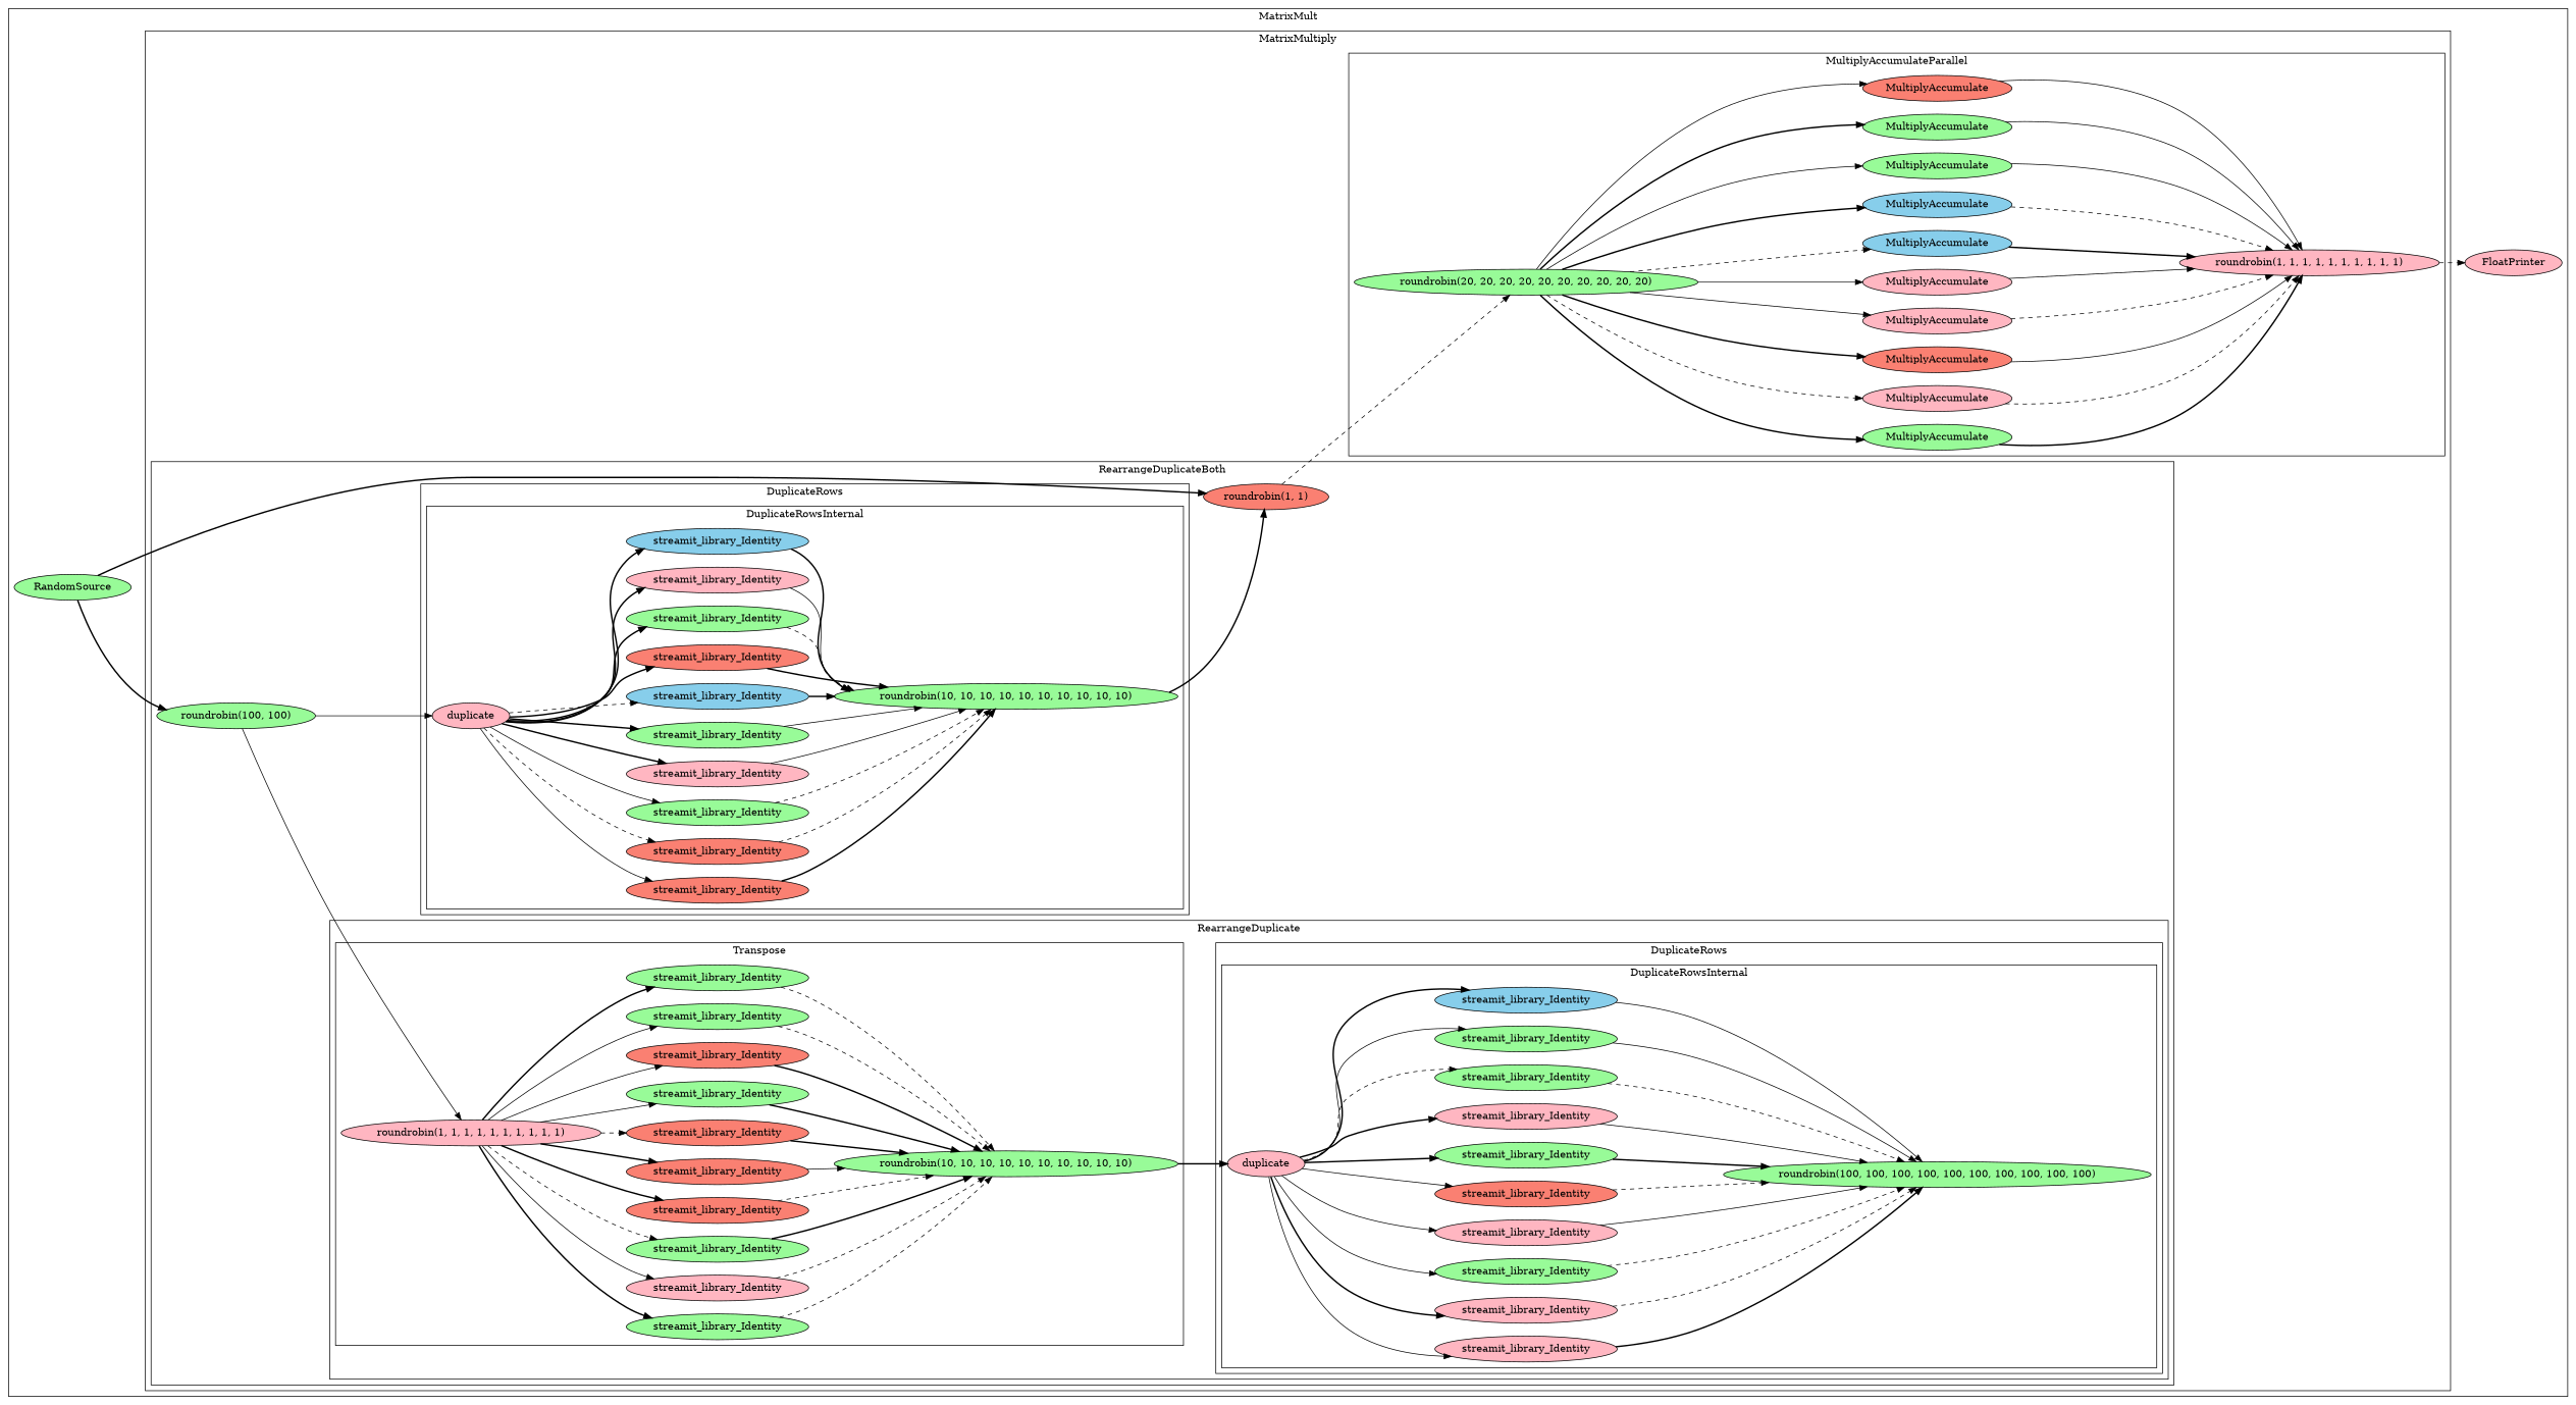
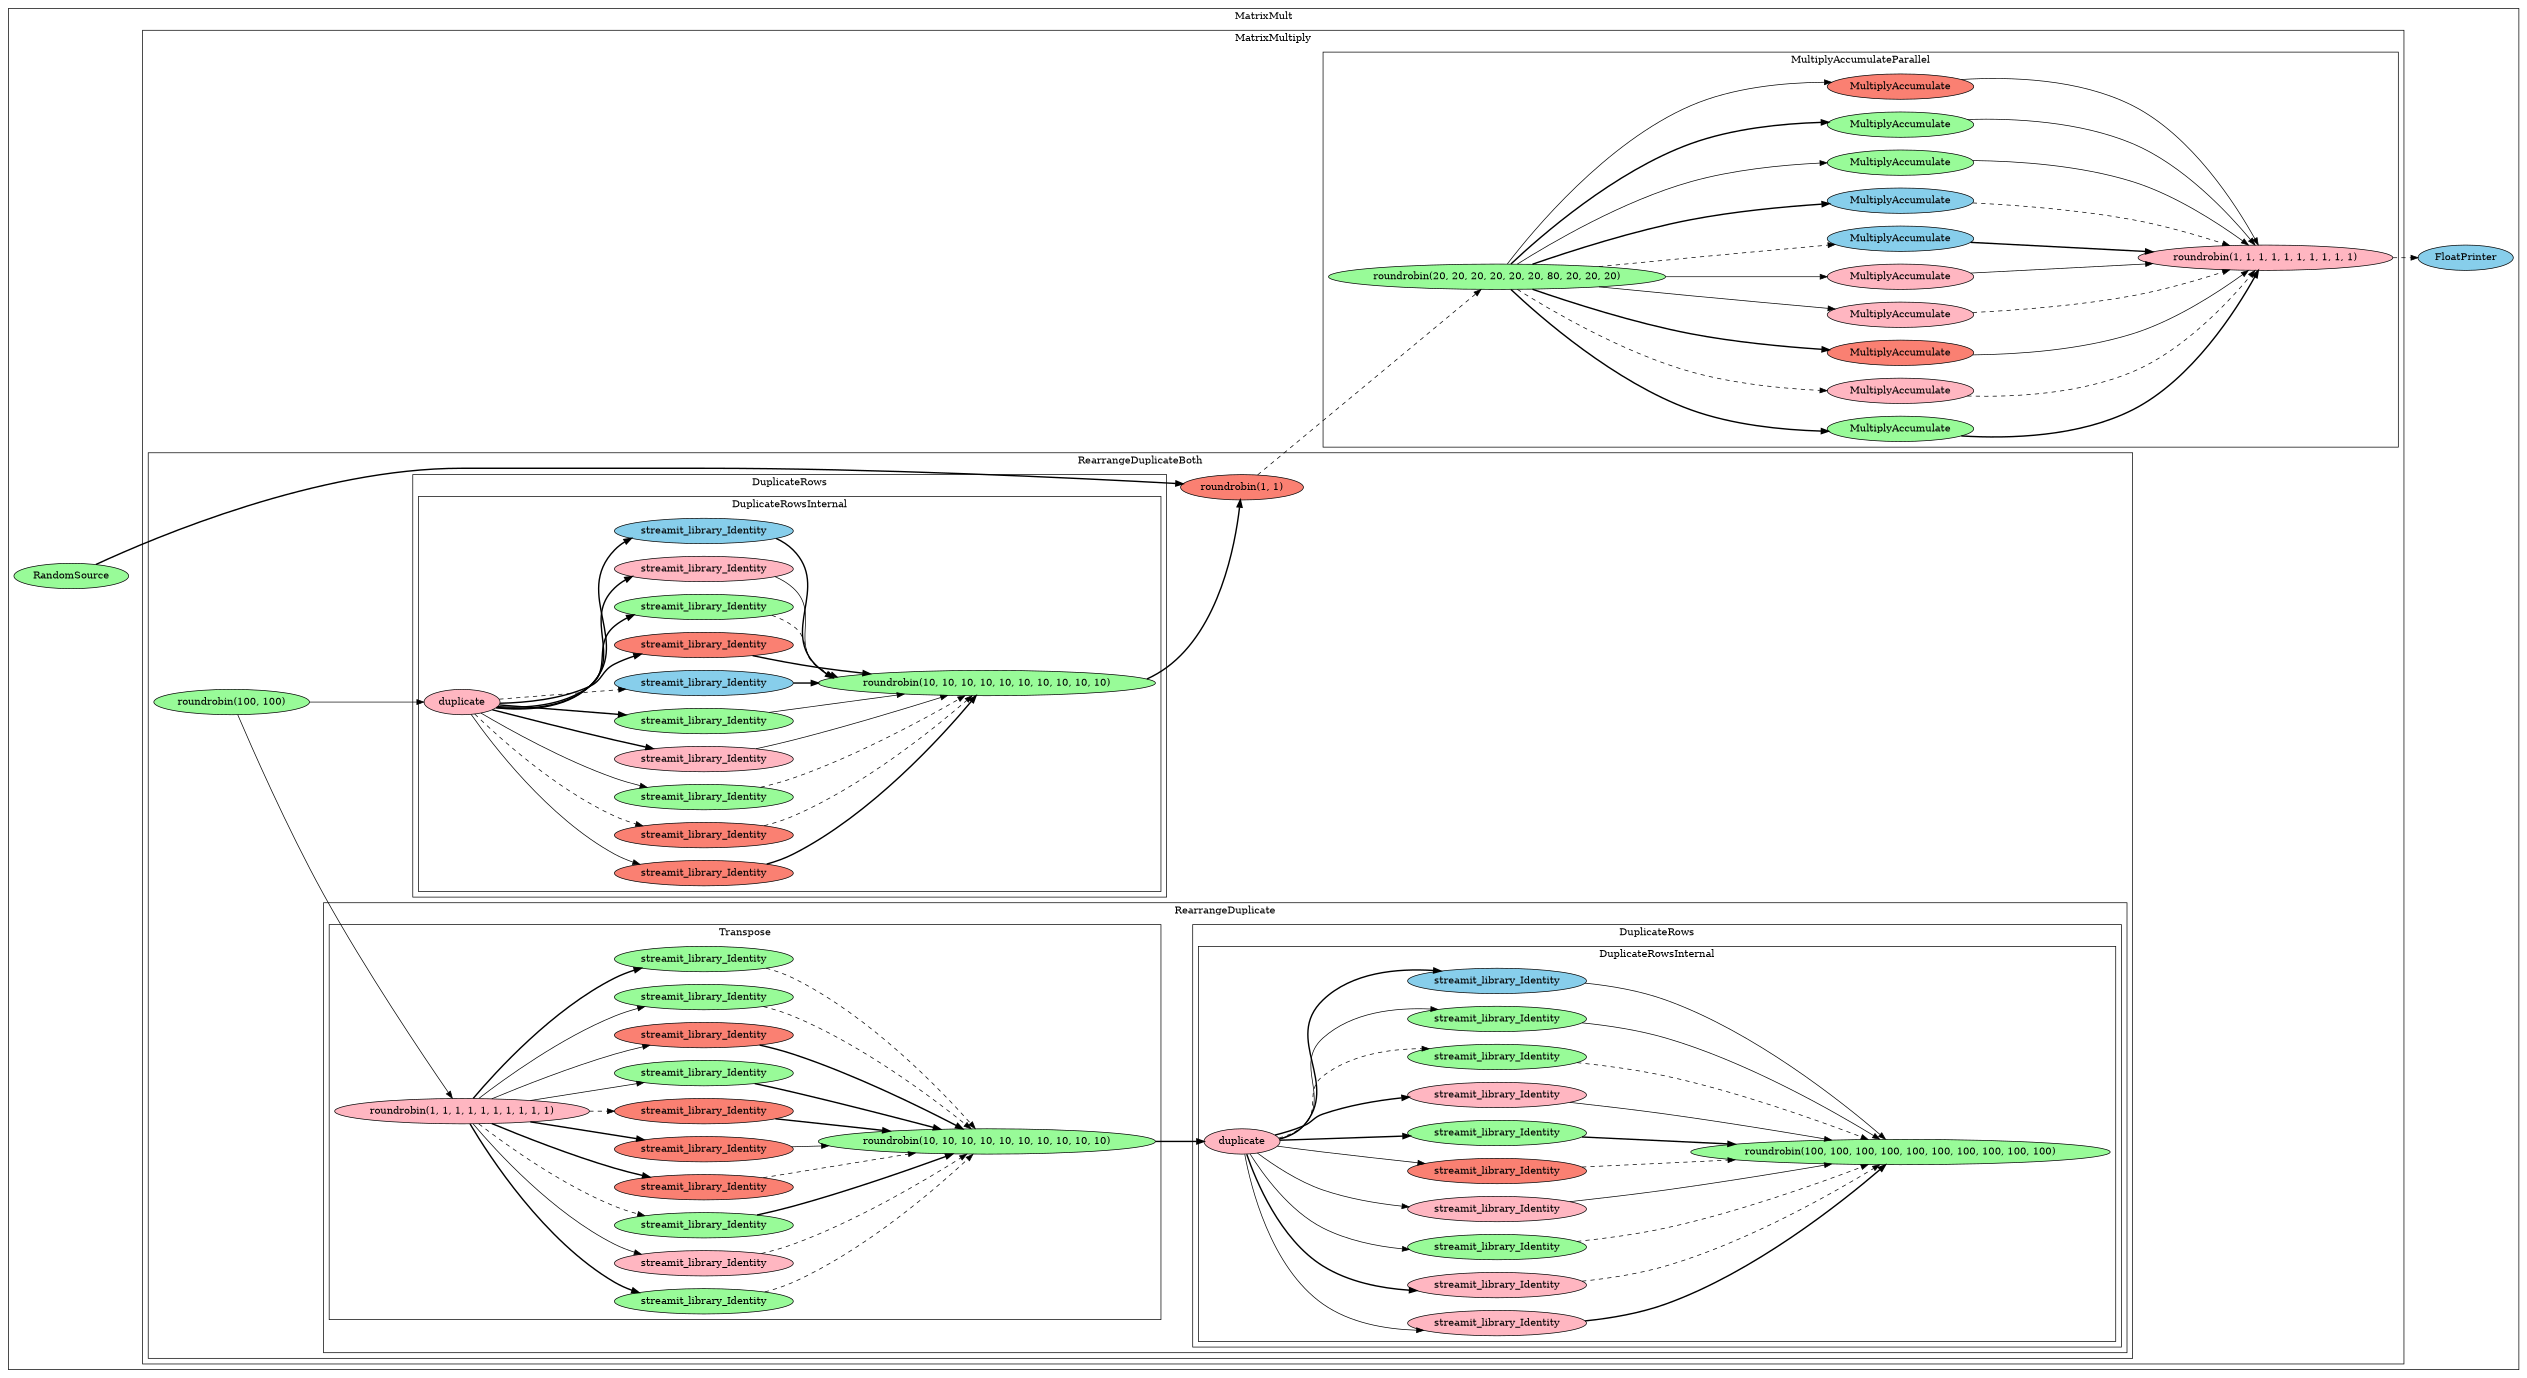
  digraph {
    rankdir=LR
    node [fillcolor=palegreen style=filled]
    edge [style=bold]
    n1 [fillcolor=lightpink label=duplicate]
    n2 [fillcolor=salmon label=streamit_library_Identity]
    n3 [fillcolor=salmon label=streamit_library_Identity]
    n4 [label=streamit_library_Identity]
    n5 [fillcolor=lightpink label=streamit_library_Identity]
    n6 [label=streamit_library_Identity]
    n7 [fillcolor=skyblue label=streamit_library_Identity]
    n8 [fillcolor=salmon label=streamit_library_Identity]
    n9 [label=streamit_library_Identity]
    n10 [fillcolor=lightpink label=streamit_library_Identity]
    n11 [fillcolor=skyblue label=streamit_library_Identity]
    n12 [label="roundrobin(10, 10, 10, 10, 10, 10, 10, 10, 10, 10)"]
    n13 [label="roundrobin(10, 10, 10, 10, 10, 10, 10, 10, 10, 10)"]
    n14 [fillcolor=lightpink label="roundrobin(1, 1, 1, 1, 1, 1, 1, 1, 1, 1)"]
    n15 [label=streamit_library_Identity]
    n16 [fillcolor=lightpink label=streamit_library_Identity]
    n17 [label=streamit_library_Identity]
    n18 [fillcolor=salmon label=streamit_library_Identity]
    n19 [fillcolor=salmon label=streamit_library_Identity]
    n20 [fillcolor=salmon label=streamit_library_Identity]
    n21 [label=streamit_library_Identity]
    n22 [fillcolor=salmon label=streamit_library_Identity]
    n23 [label=streamit_library_Identity]
    n24 [label=streamit_library_Identity]
    n25 [fillcolor=lightpink label=duplicate]
    n26 [fillcolor=lightpink label=streamit_library_Identity]
    n27 [fillcolor=lightpink label=streamit_library_Identity]
    n28 [label=streamit_library_Identity]
    n29 [fillcolor=lightpink label=streamit_library_Identity]
    n30 [fillcolor=salmon label=streamit_library_Identity]
    n31 [label=streamit_library_Identity]
    n32 [fillcolor=lightpink label=streamit_library_Identity]
    n33 [label=streamit_library_Identity]
    n34 [label=streamit_library_Identity]
    n35 [fillcolor=skyblue label=streamit_library_Identity]
    n36 [label="roundrobin(100, 100, 100, 100, 100, 100, 100, 100, 100, 100)"]
    n37 [label="roundrobin(100, 100)"]
    n38 [fillcolor=salmon label="roundrobin(1, 1)"]
    n39 [fillcolor=lightpink label="roundrobin(1, 1, 1, 1, 1, 1, 1, 1, 1, 1)"]
-   n40 [label="roundrobin(20, 20, 20, 20, 20, 20, 20, 20, 20, 20)"]
+   n40 [label="roundrobin(20, 20, 20, 20, 20, 20, 80, 20, 20, 20)"]
    n41 [label=MultiplyAccumulate]
    n42 [fillcolor=lightpink label=MultiplyAccumulate]
    n43 [fillcolor=salmon label=MultiplyAccumulate]
    n44 [fillcolor=lightpink label=MultiplyAccumulate]
    n45 [fillcolor=lightpink label=MultiplyAccumulate]
    n46 [fillcolor=skyblue label=MultiplyAccumulate]
    n47 [fillcolor=skyblue label=MultiplyAccumulate]
    n48 [label=MultiplyAccumulate]
    n49 [label=MultiplyAccumulate]
    n50 [fillcolor=salmon label=MultiplyAccumulate]
    n51 [label=RandomSource]
-   n52 [fillcolor=lightpink label=FloatPrinter]
+   n52 [fillcolor=skyblue label=FloatPrinter]
    subgraph cluster_1 {
      label=MatrixMult
      n51
      n52
      subgraph cluster_2 {
        label=MatrixMultiply
        subgraph cluster_3 {
          label=RearrangeDuplicateBoth
          n37
          n38
          subgraph cluster_4 {
            label=DuplicateRows
            subgraph cluster_5 {
              label=DuplicateRowsInternal
              n1
              n2
              n3
              n4
              n5
              n6
              n7
              n8
              n9
              n10
              n11
              n12
            }
          }
          subgraph cluster_6 {
            label=RearrangeDuplicate
            subgraph cluster_7 {
              label=Transpose
              n13
              n14
              n15
              n16
              n17
              n18
              n19
              n20
              n21
              n22
              n23
              n24
            }
            subgraph cluster_8 {
              label=DuplicateRows
              subgraph cluster_9 {
                label=DuplicateRowsInternal
                n25
                n26
                n27
                n28
                n29
                n30
                n31
                n32
                n33
                n34
                n35
                n36
              }
            }
          }
        }
        subgraph cluster_10 {
          label=MultiplyAccumulateParallel
          n39
          n40
          n41
          n42
          n43
          n44
          n45
          n46
          n47
          n48
          n49
          n50
        }
      }
    }
    n1 -> n2 [style=solid]
    n1 -> n3 [style=dashed]
    n1 -> n4 [style=solid]
    n1 -> n5
    n1 -> n6
    n1 -> n7 [style=dashed]
    n1 -> n8
    n1 -> n9
    n1 -> n10
    n1 -> n11
    n2 -> n12
    n3 -> n12 [style=dashed]
    n4 -> n12 [style=dashed]
    n5 -> n12 [style=solid]
    n6 -> n12 [style=solid]
    n7 -> n12
    n8 -> n12
    n9 -> n12 [style=dashed]
    n10 -> n12 [style=solid]
    n11 -> n12
    n12 -> n38
    n13 -> n25
    n14 -> n15
    n14 -> n16 [style=solid]
    n14 -> n17 [style=dashed]
    n14 -> n18
    n14 -> n19
    n14 -> n20 [style=dashed]
    n14 -> n21 [style=solid]
    n14 -> n22 [style=solid]
    n14 -> n23 [style=solid]
    n14 -> n24
    n15 -> n13 [style=dashed]
    n16 -> n13 [style=dashed]
    n17 -> n13
    n18 -> n13 [style=dashed]
    n19 -> n13 [style=solid]
    n20 -> n13
    n21 -> n13
    n22 -> n13
    n23 -> n13 [style=dashed]
    n24 -> n13 [style=dashed]
    n25 -> n26 [style=solid]
    n25 -> n27
    n25 -> n28 [style=solid]
    n25 -> n29 [style=solid]
    n25 -> n30 [style=solid]
    n25 -> n31
    n25 -> n32
    n25 -> n33 [style=dashed]
    n25 -> n34 [style=solid]
    n25 -> n35
    n26 -> n36
    n27 -> n36 [style=dashed]
    n28 -> n36 [style=dashed]
    n29 -> n36 [style=solid]
    n30 -> n36 [style=dashed]
    n31 -> n36
    n32 -> n36 [style=solid]
    n33 -> n36 [style=dashed]
    n34 -> n36 [style=solid]
    n35 -> n36 [style=solid]
    n37 -> n1 [style=solid]
    n37 -> n14 [style=solid]
    n38 -> n40 [style=dashed]
    n39 -> n52 [style=dashed]
    n40 -> n41
    n40 -> n42 [style=dashed]
    n40 -> n43
    n40 -> n44 [style=solid]
    n40 -> n45 [style=solid]
    n40 -> n46 [style=dashed]
    n40 -> n47
    n40 -> n48 [style=solid]
    n40 -> n49
    n40 -> n50 [style=solid]
    n41 -> n39
    n42 -> n39 [style=dashed]
    n43 -> n39 [style=solid]
    n44 -> n39 [style=dashed]
    n45 -> n39 [style=solid]
    n46 -> n39
    n47 -> n39 [style=dashed]
    n48 -> n39 [style=solid]
    n49 -> n39 [style=solid]
    n50 -> n39 [style=solid]
-   n51 -> n37
    n51 -> n38
  }
